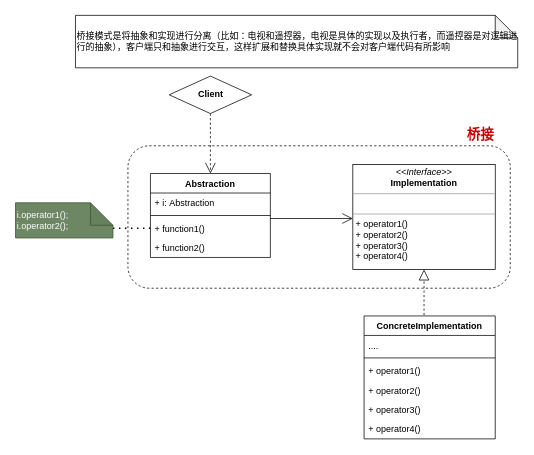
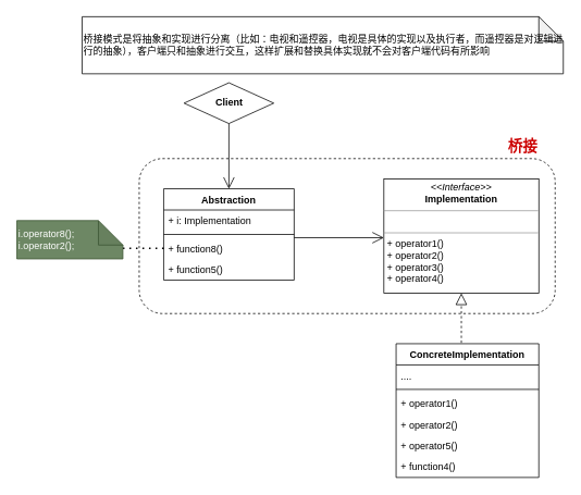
  <mxCell id="0" />
  <mxCell id="1" parent="0" />
  <mxCell id="2" value="Client" style="rhombus;html=1;fontStyle=1;" vertex="1" parent="1"><mxGeometry x="225" y="101" width="110" height="50" as="geometry" /></mxCell>
  <mxCell id="3" value="Abstraction" style="swimlane;fontStyle=1;align=center;verticalAlign=top;childLayout=stackLayout;horizontal=1;startSize=26;horizontalStack=0;resizeParent=1;resizeParentMax=0;resizeLast=0;collapsible=1;marginBottom=0;" vertex="1" parent="1"><mxGeometry x="200" y="231" width="160" height="112" as="geometry" /></mxCell>
- <mxCell id="4" value="+ i: Abstraction" style="text;strokeColor=none;fillColor=none;align=left;verticalAlign=top;spacingLeft=4;spacingRight=4;overflow=hidden;rotatable=0;points=[[0,0.5],[1,0.5]];portConstraint=eastwest;" vertex="1" parent="3"><mxGeometry y="26" width="160" height="26" as="geometry" /></mxCell>
+ <mxCell id="4" value="+ i: Implementation" style="text;strokeColor=none;fillColor=none;align=left;verticalAlign=top;spacingLeft=4;spacingRight=4;overflow=hidden;rotatable=0;points=[[0,0.5],[1,0.5]];portConstraint=eastwest;" vertex="1" parent="3"><mxGeometry y="26" width="160" height="26" as="geometry" /></mxCell>
  <mxCell id="5" value="" style="line;strokeWidth=1;fillColor=none;align=left;verticalAlign=middle;spacingTop=-1;spacingLeft=3;spacingRight=3;rotatable=0;labelPosition=right;points=[];portConstraint=eastwest;strokeColor=inherit;" vertex="1" parent="3"><mxGeometry y="52" width="160" height="8" as="geometry" /></mxCell>
- <mxCell id="6" value="+ function1()" style="text;strokeColor=none;fillColor=none;align=left;verticalAlign=top;spacingLeft=4;spacingRight=4;overflow=hidden;rotatable=0;points=[[0,0.5],[1,0.5]];portConstraint=eastwest;" vertex="1" parent="3"><mxGeometry y="60" width="160" height="26" as="geometry" /></mxCell>
- <mxCell id="7" value="+ function2()" style="text;strokeColor=none;fillColor=none;align=left;verticalAlign=top;spacingLeft=4;spacingRight=4;overflow=hidden;rotatable=0;points=[[0,0.5],[1,0.5]];portConstraint=eastwest;" vertex="1" parent="3"><mxGeometry y="86" width="160" height="26" as="geometry" /></mxCell>
+ <mxCell id="6" value="+ function8()" style="text;strokeColor=none;fillColor=none;align=left;verticalAlign=top;spacingLeft=4;spacingRight=4;overflow=hidden;rotatable=0;points=[[0,0.5],[1,0.5]];portConstraint=eastwest;" vertex="1" parent="3"><mxGeometry y="60" width="160" height="26" as="geometry" /></mxCell>
+ <mxCell id="7" value="+ function5()" style="text;strokeColor=none;fillColor=none;align=left;verticalAlign=top;spacingLeft=4;spacingRight=4;overflow=hidden;rotatable=0;points=[[0,0.5],[1,0.5]];portConstraint=eastwest;" vertex="1" parent="3"><mxGeometry y="86" width="160" height="26" as="geometry" /></mxCell>
  <mxCell id="8" value="&lt;p style=&quot;margin:0px;margin-top:4px;text-align:center;&quot;&gt;&lt;i&gt;&amp;lt;&amp;lt;Interface&amp;gt;&amp;gt;&lt;/i&gt;&lt;br&gt;&lt;b&gt;Implementation&lt;/b&gt;&lt;/p&gt;&lt;hr size=&quot;1&quot;&gt;&lt;p style=&quot;margin:0px;margin-left:4px;&quot;&gt;&lt;br&gt;&lt;/p&gt;&lt;hr size=&quot;1&quot;&gt;&lt;p style=&quot;margin:0px;margin-left:4px;&quot;&gt;+ operator1()&lt;br&gt;&lt;/p&gt;&lt;p style=&quot;margin: 0px 0px 0px 4px;&quot;&gt;+ operator2()&lt;/p&gt;&lt;p style=&quot;margin: 0px 0px 0px 4px;&quot;&gt;+ operator3()&lt;/p&gt;&lt;p style=&quot;margin: 0px 0px 0px 4px;&quot;&gt;+ operator4()&lt;/p&gt;" style="verticalAlign=top;align=left;overflow=fill;fontSize=12;fontFamily=Helvetica;html=1;" vertex="1" parent="1"><mxGeometry x="470" y="219" width="190" height="140" as="geometry" /></mxCell>
  <mxCell id="9" value="ConcreteImplementation&#10;&#10;" style="swimlane;fontStyle=1;align=center;verticalAlign=top;childLayout=stackLayout;horizontal=1;startSize=26;horizontalStack=0;resizeParent=1;resizeParentMax=0;resizeLast=0;collapsible=1;marginBottom=0;" vertex="1" parent="1"><mxGeometry x="485" y="421" width="175" height="164" as="geometry" /></mxCell>
  <mxCell id="10" value="...." style="text;strokeColor=none;fillColor=none;align=left;verticalAlign=top;spacingLeft=4;spacingRight=4;overflow=hidden;rotatable=0;points=[[0,0.5],[1,0.5]];portConstraint=eastwest;" vertex="1" parent="9"><mxGeometry y="26" width="175" height="26" as="geometry" /></mxCell>
  <mxCell id="11" value="" style="line;strokeWidth=1;fillColor=none;align=left;verticalAlign=middle;spacingTop=-1;spacingLeft=3;spacingRight=3;rotatable=0;labelPosition=right;points=[];portConstraint=eastwest;strokeColor=inherit;" vertex="1" parent="9"><mxGeometry y="52" width="175" height="8" as="geometry" /></mxCell>
  <mxCell id="12" value="+ operator1()" style="text;strokeColor=none;fillColor=none;align=left;verticalAlign=top;spacingLeft=4;spacingRight=4;overflow=hidden;rotatable=0;points=[[0,0.5],[1,0.5]];portConstraint=eastwest;" vertex="1" parent="9"><mxGeometry y="60" width="175" height="26" as="geometry" /></mxCell>
  <mxCell id="13" value="+ operator2()" style="text;strokeColor=none;fillColor=none;align=left;verticalAlign=top;spacingLeft=4;spacingRight=4;overflow=hidden;rotatable=0;points=[[0,0.5],[1,0.5]];portConstraint=eastwest;" vertex="1" parent="9"><mxGeometry y="86" width="175" height="26" as="geometry" /></mxCell>
- <mxCell id="14" value="+ operator3()" style="text;strokeColor=none;fillColor=none;align=left;verticalAlign=top;spacingLeft=4;spacingRight=4;overflow=hidden;rotatable=0;points=[[0,0.5],[1,0.5]];portConstraint=eastwest;" vertex="1" parent="9"><mxGeometry y="112" width="175" height="26" as="geometry" /></mxCell>
- <mxCell id="15" value="+ operator4()" style="text;strokeColor=none;fillColor=none;align=left;verticalAlign=top;spacingLeft=4;spacingRight=4;overflow=hidden;rotatable=0;points=[[0,0.5],[1,0.5]];portConstraint=eastwest;" vertex="1" parent="9"><mxGeometry y="138" width="175" height="26" as="geometry" /></mxCell>
+ <mxCell id="14" value="+ operator5()" style="text;strokeColor=none;fillColor=none;align=left;verticalAlign=top;spacingLeft=4;spacingRight=4;overflow=hidden;rotatable=0;points=[[0,0.5],[1,0.5]];portConstraint=eastwest;" vertex="1" parent="9"><mxGeometry y="112" width="175" height="26" as="geometry" /></mxCell>
+ <mxCell id="15" value="+ function4()" style="text;strokeColor=none;fillColor=none;align=left;verticalAlign=top;spacingLeft=4;spacingRight=4;overflow=hidden;rotatable=0;points=[[0,0.5],[1,0.5]];portConstraint=eastwest;" vertex="1" parent="9"><mxGeometry y="138" width="175" height="26" as="geometry" /></mxCell>
  <mxCell id="16" value="" style="endArrow=block;dashed=1;endFill=0;endSize=12;html=1;rounded=0;entryX=0.5;entryY=1;entryDx=0;entryDy=0;" edge="1" parent="1" target="8"><mxGeometry width="160" relative="1" as="geometry"><mxPoint x="565" y="420" as="sourcePoint" /><mxPoint x="740" y="381" as="targetPoint" /></mxGeometry></mxCell>
  <mxCell id="17" value="" style="endArrow=open;endFill=1;endSize=12;html=1;rounded=0;" edge="1" parent="1"><mxGeometry width="160" relative="1" as="geometry"><mxPoint x="360" y="291" as="sourcePoint" /><mxPoint x="470" y="291" as="targetPoint" /></mxGeometry></mxCell>
- <mxCell id="18" value="" style="endArrow=open;endFill=1;endSize=12;html=1;rounded=0;exitX=0.5;exitY=1;exitDx=0;exitDy=0;entryX=0.5;entryY=0;entryDx=0;entryDy=0;dashed=1;" edge="1" parent="1" source="2" target="3"><mxGeometry width="160" relative="1" as="geometry"><mxPoint x="240" y="191" as="sourcePoint" /><mxPoint x="400" y="191" as="targetPoint" /></mxGeometry></mxCell>
+ <mxCell id="18" value="" style="endArrow=open;endFill=1;endSize=12;html=1;rounded=0;exitX=0.5;exitY=1;exitDx=0;exitDy=0;entryX=0.5;entryY=0;entryDx=0;entryDy=0;" edge="1" parent="1" source="2" target="3"><mxGeometry width="160" relative="1" as="geometry"><mxPoint x="240" y="191" as="sourcePoint" /><mxPoint x="400" y="191" as="targetPoint" /></mxGeometry></mxCell>
  <mxCell id="19" value="" style="endArrow=none;dashed=1;html=1;dashPattern=1 3;strokeWidth=2;rounded=0;entryX=0;entryY=0.5;entryDx=0;entryDy=0;" edge="1" parent="1" target="6"><mxGeometry width="50" height="50" relative="1" as="geometry"><mxPoint x="150" y="304" as="sourcePoint" /><mxPoint x="160" y="230" as="targetPoint" /></mxGeometry></mxCell>
- <mxCell id="20" value="i.operator1();&lt;br&gt;i.operator2();" style="shape=note;whiteSpace=wrap;html=1;backgroundOutline=1;darkOpacity=0.05;align=left;fillColor=#6d8764;fontColor=#ffffff;strokeColor=#3A5431;" vertex="1" parent="1"><mxGeometry x="20" y="270" width="130" height="47" as="geometry" /></mxCell>
+ <mxCell id="20" value="i.operator8();&lt;br&gt;i.operator2();" style="shape=note;whiteSpace=wrap;html=1;backgroundOutline=1;darkOpacity=0.05;align=left;fillColor=#6d8764;fontColor=#ffffff;strokeColor=#3A5431;" vertex="1" parent="1"><mxGeometry x="20" y="270" width="130" height="47" as="geometry" /></mxCell>
  <mxCell id="21" value="桥接模式是将抽象和实现进行分离（比如：电视和遥控器，电视是具体的实现以及执行者，而遥控器是对逻辑进行的抽象），客户端只和抽象进行交互，这样扩展和替换具体实现就不会对客户端代码有所影响" style="shape=note;whiteSpace=wrap;html=1;backgroundOutline=1;darkOpacity=0.05;align=left;" vertex="1" parent="1"><mxGeometry x="100" y="20" width="590" height="70" as="geometry" /></mxCell>
  <mxCell id="22" value="" style="rounded=1;whiteSpace=wrap;html=1;fillColor=none;dashed=1;align=left;" vertex="1" parent="1"><mxGeometry x="170" y="194" width="510" height="190" as="geometry" /></mxCell>
  <mxCell id="23" value="&lt;font color=&quot;#cc0000&quot; style=&quot;font-size: 18px;&quot;&gt;桥接&lt;/font&gt;" style="text;html=1;align=center;verticalAlign=middle;resizable=0;points=[];autosize=1;strokeColor=none;fillColor=none;fontStyle=1;fontSize=18;" vertex="1" parent="1"><mxGeometry x="610" y="160" width="60" height="40" as="geometry" /></mxCell>
